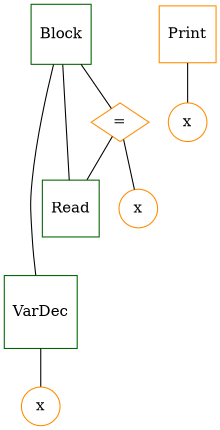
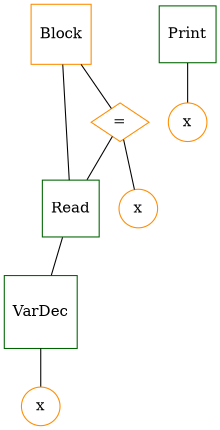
  graph {
    node [color=darkorange shape=square]
-   n1 [color=darkgreen label=Block]
+   n1 [label=Block]
    n2 [color=darkgreen label=VarDec]
    n3 [label="=" shape=diamond]
    n4 [color=darkgreen label=Read]
    n5 [label=x shape=circle]
    n6 [label=x shape=circle]
-   n7 [label=Print]
+   n7 [color=darkgreen label=Print]
    n8 [label=x shape=circle]
-   n1 -- n2
+   n4 -- n2
    n1 -- n3
    n1 -- n4
    n2 -- n5
    n3 -- n4
    n3 -- n6
    n7 -- n8
  }
